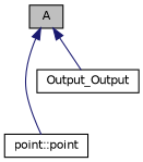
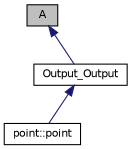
  digraph {
    rankdir=TB
    node [color=black fillcolor=white fontname=Helvetica fontsize=10 shape=record style=filled]
    edge [color=midnightblue dir=back fontname=Helvetica fontsize=10 labelfontname=Helvetica labelfontsize=10 style=solid]
    n1 [fillcolor=grey75 fontcolor=black height=0.2 label=A width=0.4]
    n2 [height=0.2 label="point::point" width=0.4]
    n3 [height=0.2 label=Output_Output width=0.4]
-   n1 -> n2
+   n3 -> n2
    n1 -> n3
  }
